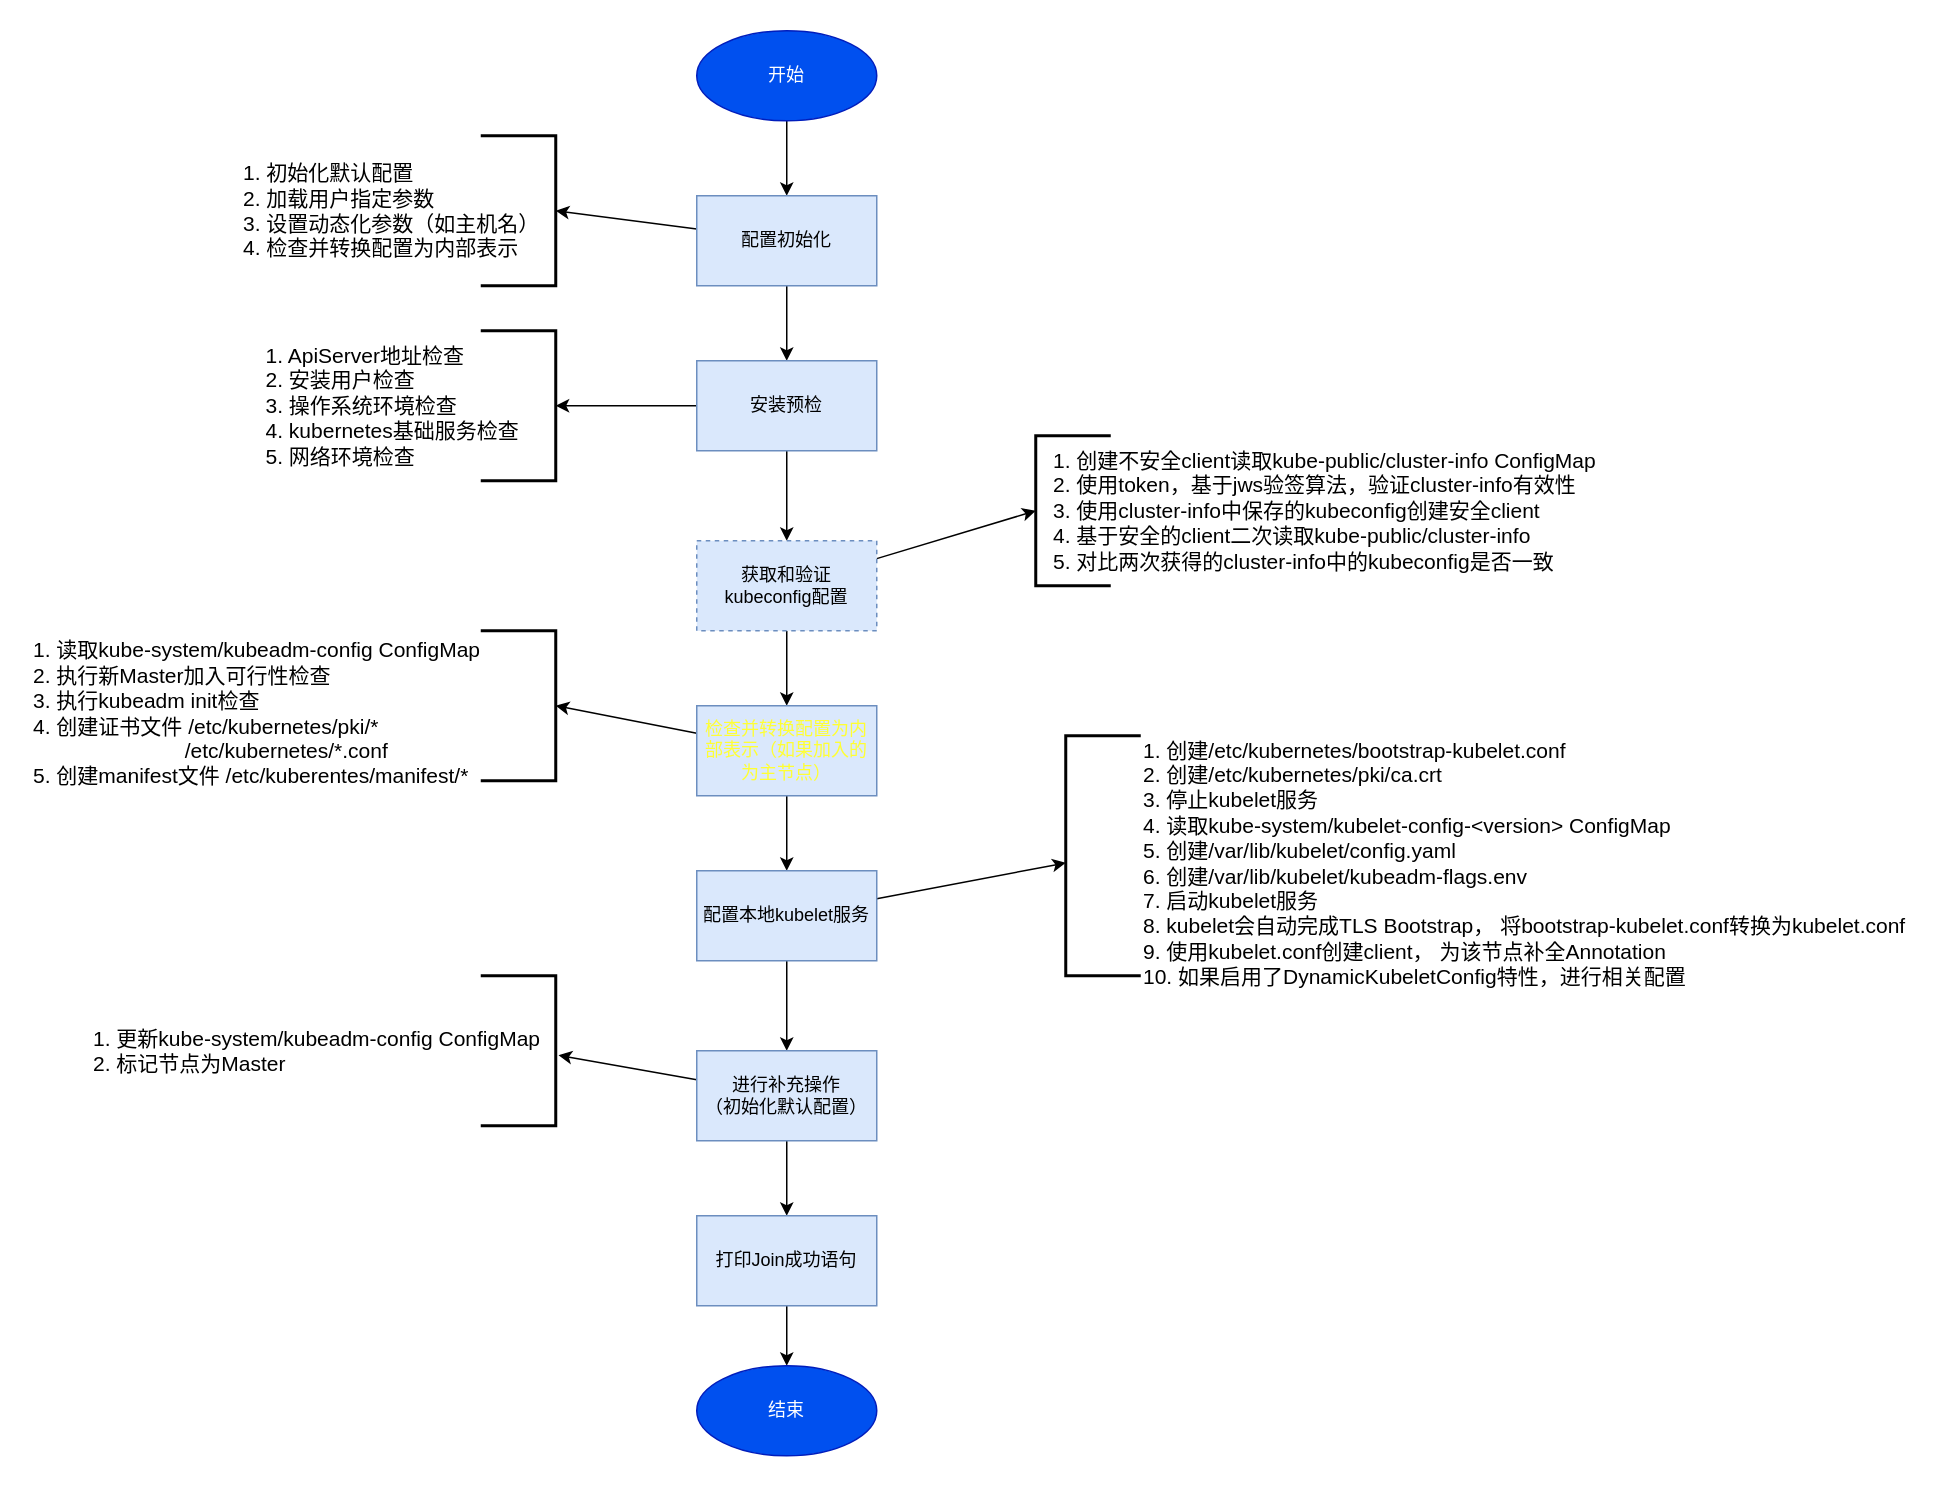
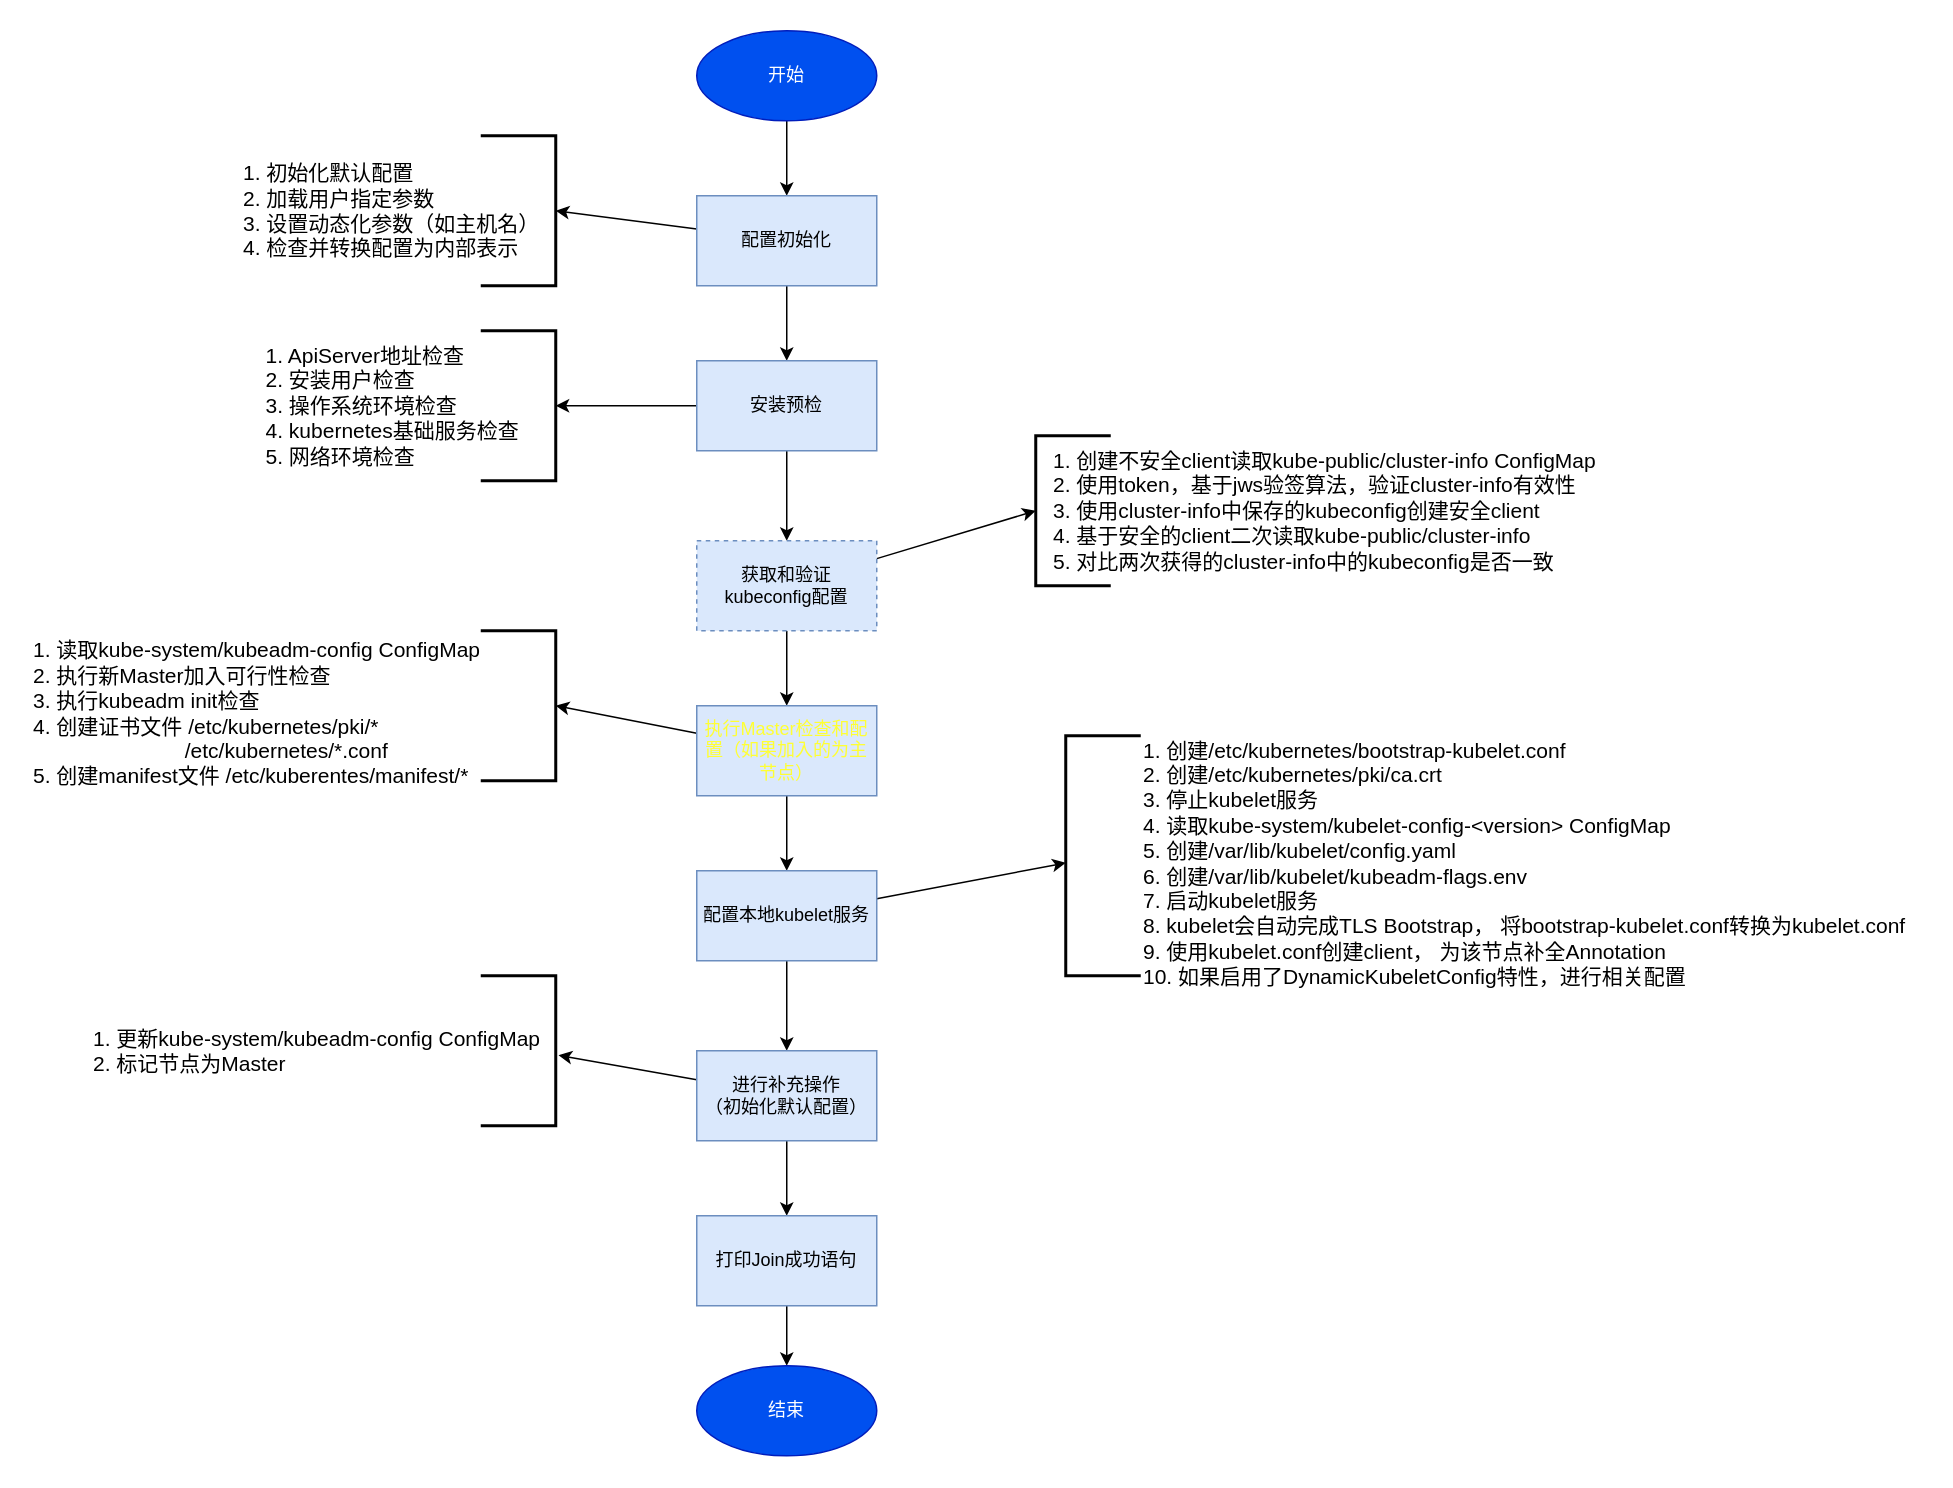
  <mxCell id="0" />
  <mxCell id="1" parent="0" />
  <mxCell id="2" value="" style="edgeStyle=orthogonalEdgeStyle;rounded=0;orthogonalLoop=1;jettySize=auto;html=1;" edge="1" parent="1" source="3" target="6"><mxGeometry relative="1" as="geometry" /></mxCell>
  <mxCell id="3" value="开始" style="ellipse;whiteSpace=wrap;html=1;fillColor=#0050ef;fontColor=#ffffff;strokeColor=#001DBC;" vertex="1" parent="1"><mxGeometry x="464" y="20" width="120" height="60" as="geometry" /></mxCell>
  <mxCell id="4" style="rounded=0;orthogonalLoop=1;jettySize=auto;html=1;entryX=0;entryY=0.5;entryDx=0;entryDy=0;entryPerimeter=0;" edge="1" parent="1" source="6" target="7"><mxGeometry relative="1" as="geometry" /></mxCell>
  <mxCell id="5" value="" style="edgeStyle=none;rounded=0;orthogonalLoop=1;jettySize=auto;html=1;fontSize=14;" edge="1" parent="1" source="6" target="11"><mxGeometry relative="1" as="geometry" /></mxCell>
  <mxCell id="6" value="配置初始化" style="whiteSpace=wrap;html=1;fillColor=#dae8fc;strokeColor=#6c8ebf;" vertex="1" parent="1"><mxGeometry x="464" y="130" width="120" height="60" as="geometry" /></mxCell>
  <mxCell id="7" value="" style="strokeWidth=2;html=1;shape=mxgraph.flowchart.annotation_1;align=left;pointerEvents=1;rotation=-180;" vertex="1" parent="1"><mxGeometry x="320" y="90" width="50" height="100" as="geometry" /></mxCell>
  <mxCell id="8" value="&lt;font style=&quot;font-size: 14px&quot;&gt;1. 初始化默认配置&lt;br&gt;2. 加载用户指定参数&lt;br&gt;3. 设置动态化参数（如主机名）&lt;br&gt;4. 检查并转换配置为内部表示&lt;/font&gt;" style="text;html=1;align=left;verticalAlign=middle;resizable=0;points=[];autosize=1;strokeColor=none;fillColor=none;" vertex="1" parent="1"><mxGeometry x="160" y="105" width="210" height="70" as="geometry" /></mxCell>
  <mxCell id="9" style="edgeStyle=none;rounded=0;orthogonalLoop=1;jettySize=auto;html=1;entryX=0;entryY=0.5;entryDx=0;entryDy=0;entryPerimeter=0;fontSize=14;" edge="1" parent="1" source="11" target="12"><mxGeometry relative="1" as="geometry" /></mxCell>
  <mxCell id="10" value="" style="edgeStyle=none;rounded=0;orthogonalLoop=1;jettySize=auto;html=1;fontSize=14;" edge="1" parent="1" source="11" target="16"><mxGeometry relative="1" as="geometry" /></mxCell>
  <mxCell id="11" value="安装预检" style="whiteSpace=wrap;html=1;fillColor=#dae8fc;strokeColor=#6c8ebf;" vertex="1" parent="1"><mxGeometry x="464" y="240" width="120" height="60" as="geometry" /></mxCell>
  <mxCell id="12" value="" style="strokeWidth=2;html=1;shape=mxgraph.flowchart.annotation_1;align=left;pointerEvents=1;rotation=-180;" vertex="1" parent="1"><mxGeometry x="320" y="220" width="50" height="100" as="geometry" /></mxCell>
  <mxCell id="13" value="1. ApiServer地址检查&lt;br&gt;2. 安装用户检查&lt;br&gt;3. 操作系统环境检查&lt;br&gt;4. kubernetes基础服务检查&lt;br&gt;5. 网络环境检查" style="text;html=1;align=left;verticalAlign=middle;resizable=0;points=[];autosize=1;strokeColor=none;fillColor=none;fontSize=14;" vertex="1" parent="1"><mxGeometry x="175" y="225" width="180" height="90" as="geometry" /></mxCell>
  <mxCell id="14" style="edgeStyle=none;rounded=0;orthogonalLoop=1;jettySize=auto;html=1;entryX=0;entryY=0.5;entryDx=0;entryDy=0;entryPerimeter=0;fontSize=14;" edge="1" parent="1" source="16" target="17"><mxGeometry relative="1" as="geometry" /></mxCell>
  <mxCell id="15" value="" style="edgeStyle=none;rounded=0;orthogonalLoop=1;jettySize=auto;html=1;fontSize=14;" edge="1" parent="1" source="16" target="21"><mxGeometry relative="1" as="geometry" /></mxCell>
  <mxCell id="16" value="获取和验证kubeconfig配置" style="whiteSpace=wrap;html=1;fillColor=#dae8fc;strokeColor=#6c8ebf;dashed=1;" vertex="1" parent="1"><mxGeometry x="464" y="360" width="120" height="60" as="geometry" /></mxCell>
  <mxCell id="17" value="" style="strokeWidth=2;html=1;shape=mxgraph.flowchart.annotation_1;align=left;pointerEvents=1;fontSize=14;" vertex="1" parent="1"><mxGeometry x="690" y="290" width="50" height="100" as="geometry" /></mxCell>
  <mxCell id="18" value="1. 创建不安全client读取kube-public/cluster-info ConfigMap&lt;br&gt;2. 使用token，基于jws验签算法，验证cluster-info有效性&lt;br&gt;3. 使用cluster-info中保存的kubeconfig创建安全client&lt;br&gt;4. 基于安全的client二次读取kube-public/cluster-info&lt;br&gt;5. 对比两次获得的cluster-info中的kubeconfig是否一致" style="text;html=1;align=left;verticalAlign=middle;resizable=0;points=[];autosize=1;strokeColor=none;fillColor=none;fontSize=14;" vertex="1" parent="1"><mxGeometry x="700" y="295" width="380" height="90" as="geometry" /></mxCell>
  <mxCell id="19" style="edgeStyle=none;rounded=0;orthogonalLoop=1;jettySize=auto;html=1;entryX=0;entryY=0.5;entryDx=0;entryDy=0;entryPerimeter=0;fontSize=14;fontColor=#000000;" edge="1" parent="1" source="21" target="22"><mxGeometry relative="1" as="geometry" /></mxCell>
  <mxCell id="20" value="" style="edgeStyle=none;rounded=0;orthogonalLoop=1;jettySize=auto;html=1;fontSize=14;fontColor=#000000;" edge="1" parent="1" source="21" target="26"><mxGeometry relative="1" as="geometry" /></mxCell>
- <mxCell id="21" value="&lt;font color=&quot;#ffff33&quot;&gt;检查并转换配置为内部表示（如果加入的为主节点）&lt;/font&gt;" style="whiteSpace=wrap;html=1;fillColor=#dae8fc;strokeColor=#6c8ebf;" vertex="1" parent="1"><mxGeometry x="464" y="470" width="120" height="60" as="geometry" /></mxCell>
+ <mxCell id="21" value="&lt;font color=&quot;#ffff33&quot;&gt;执行Master检查和配置（如果加入的为主节点）&lt;/font&gt;" style="whiteSpace=wrap;html=1;fillColor=#dae8fc;strokeColor=#6c8ebf;" vertex="1" parent="1"><mxGeometry x="464" y="470" width="120" height="60" as="geometry" /></mxCell>
  <mxCell id="22" value="" style="strokeWidth=2;html=1;shape=mxgraph.flowchart.annotation_1;align=left;pointerEvents=1;rotation=-180;" vertex="1" parent="1"><mxGeometry x="320" y="420" width="50" height="100" as="geometry" /></mxCell>
  <mxCell id="23" value="&lt;font color=&quot;#000000&quot;&gt;1. 读取kube-system/kubeadm-config ConfigMap&lt;br&gt;2. 执行新Master加入可行性检查&lt;br&gt;3. 执行kubeadm init检查&lt;br&gt;4. 创建证书文件 /etc/kubernetes/pki/*&lt;br&gt;&amp;nbsp; &amp;nbsp; &amp;nbsp; &amp;nbsp; &amp;nbsp; &amp;nbsp; &amp;nbsp; &amp;nbsp; &amp;nbsp; &amp;nbsp; &amp;nbsp; &amp;nbsp; &amp;nbsp; /etc/kubernetes/*.conf&lt;br&gt;5. 创建manifest文件 /etc/kuberentes/manifest/*&lt;br&gt;&lt;/font&gt;" style="text;html=1;align=left;verticalAlign=middle;resizable=0;points=[];autosize=1;strokeColor=none;fillColor=none;fontSize=14;fontColor=#FFFF33;" vertex="1" parent="1"><mxGeometry x="20" y="420" width="310" height="110" as="geometry" /></mxCell>
  <mxCell id="24" style="edgeStyle=none;rounded=0;orthogonalLoop=1;jettySize=auto;html=1;fontSize=14;fontColor=#000000;" edge="1" parent="1" source="26" target="27"><mxGeometry relative="1" as="geometry" /></mxCell>
  <mxCell id="25" value="" style="edgeStyle=none;rounded=0;orthogonalLoop=1;jettySize=auto;html=1;fontSize=14;fontColor=#000000;" edge="1" parent="1" source="26" target="31"><mxGeometry relative="1" as="geometry" /></mxCell>
  <mxCell id="26" value="配置本地kubelet服务" style="whiteSpace=wrap;html=1;fillColor=#dae8fc;strokeColor=#6c8ebf;" vertex="1" parent="1"><mxGeometry x="464" y="580" width="120" height="60" as="geometry" /></mxCell>
  <mxCell id="27" value="" style="strokeWidth=2;html=1;shape=mxgraph.flowchart.annotation_1;align=left;pointerEvents=1;fontSize=14;" vertex="1" parent="1"><mxGeometry x="710" y="490" width="50" height="160" as="geometry" /></mxCell>
  <mxCell id="28" value="1. 创建/etc/kubernetes/bootstrap-kubelet.conf&lt;br&gt;2. 创建/etc/kubernetes/pki/ca.crt&lt;br&gt;3. 停止kubelet服务&lt;br&gt;4. 读取kube-system/kubelet-config-&amp;lt;version&amp;gt; ConfigMap&lt;br&gt;5. 创建/var/lib/kubelet/config.yaml&lt;br&gt;6. 创建/var/lib/kubelet/kubeadm-flags.env&lt;br&gt;7. 启动kubelet服务&lt;br&gt;8. kubelet会自动完成TLS Bootstrap， 将bootstrap-kubelet.conf转换为kubelet.conf&lt;br&gt;9. 使用kubelet.conf创建client， 为该节点补全Annotation&lt;br&gt;10. 如果启用了DynamicKubeletConfig特性，进行相关配置" style="text;html=1;align=left;verticalAlign=middle;resizable=0;points=[];autosize=1;strokeColor=none;fillColor=none;fontSize=14;fontColor=#000000;" vertex="1" parent="1"><mxGeometry x="760" y="485" width="520" height="180" as="geometry" /></mxCell>
  <mxCell id="29" style="edgeStyle=none;rounded=0;orthogonalLoop=1;jettySize=auto;html=1;entryX=1.006;entryY=0.575;entryDx=0;entryDy=0;entryPerimeter=0;fontSize=14;fontColor=#000000;" edge="1" parent="1" source="31" target="33"><mxGeometry relative="1" as="geometry" /></mxCell>
  <mxCell id="30" value="" style="edgeStyle=none;rounded=0;orthogonalLoop=1;jettySize=auto;html=1;fontSize=14;fontColor=#000000;" edge="1" parent="1" source="31" target="35"><mxGeometry relative="1" as="geometry" /></mxCell>
  <mxCell id="31" value="进行补充操作&lt;br&gt;（初始化默认配置）" style="whiteSpace=wrap;html=1;fillColor=#dae8fc;strokeColor=#6c8ebf;" vertex="1" parent="1"><mxGeometry x="464" y="700" width="120" height="60" as="geometry" /></mxCell>
  <mxCell id="32" value="" style="strokeWidth=2;html=1;shape=mxgraph.flowchart.annotation_1;align=left;pointerEvents=1;rotation=-180;" vertex="1" parent="1"><mxGeometry x="320" y="650" width="50" height="100" as="geometry" /></mxCell>
  <mxCell id="33" value="1. 更新kube-system/kubeadm-config ConfigMap&lt;br&gt;2. 标记节点为Master" style="text;html=1;align=left;verticalAlign=middle;resizable=0;points=[];autosize=1;strokeColor=none;fillColor=none;fontSize=14;fontColor=#000000;" vertex="1" parent="1"><mxGeometry x="60" y="680" width="310" height="40" as="geometry" /></mxCell>
  <mxCell id="34" style="edgeStyle=none;rounded=0;orthogonalLoop=1;jettySize=auto;html=1;exitX=0.5;exitY=1;exitDx=0;exitDy=0;entryX=0.5;entryY=0;entryDx=0;entryDy=0;fontSize=14;fontColor=#000000;" edge="1" parent="1" source="35" target="36"><mxGeometry relative="1" as="geometry" /></mxCell>
  <mxCell id="35" value="打印Join成功语句" style="whiteSpace=wrap;html=1;fillColor=#dae8fc;strokeColor=#6c8ebf;" vertex="1" parent="1"><mxGeometry x="464" y="810" width="120" height="60" as="geometry" /></mxCell>
  <mxCell id="36" value="结束" style="ellipse;whiteSpace=wrap;html=1;fillColor=#0050ef;fontColor=#ffffff;strokeColor=#001DBC;" vertex="1" parent="1"><mxGeometry x="464" y="910" width="120" height="60" as="geometry" /></mxCell>
